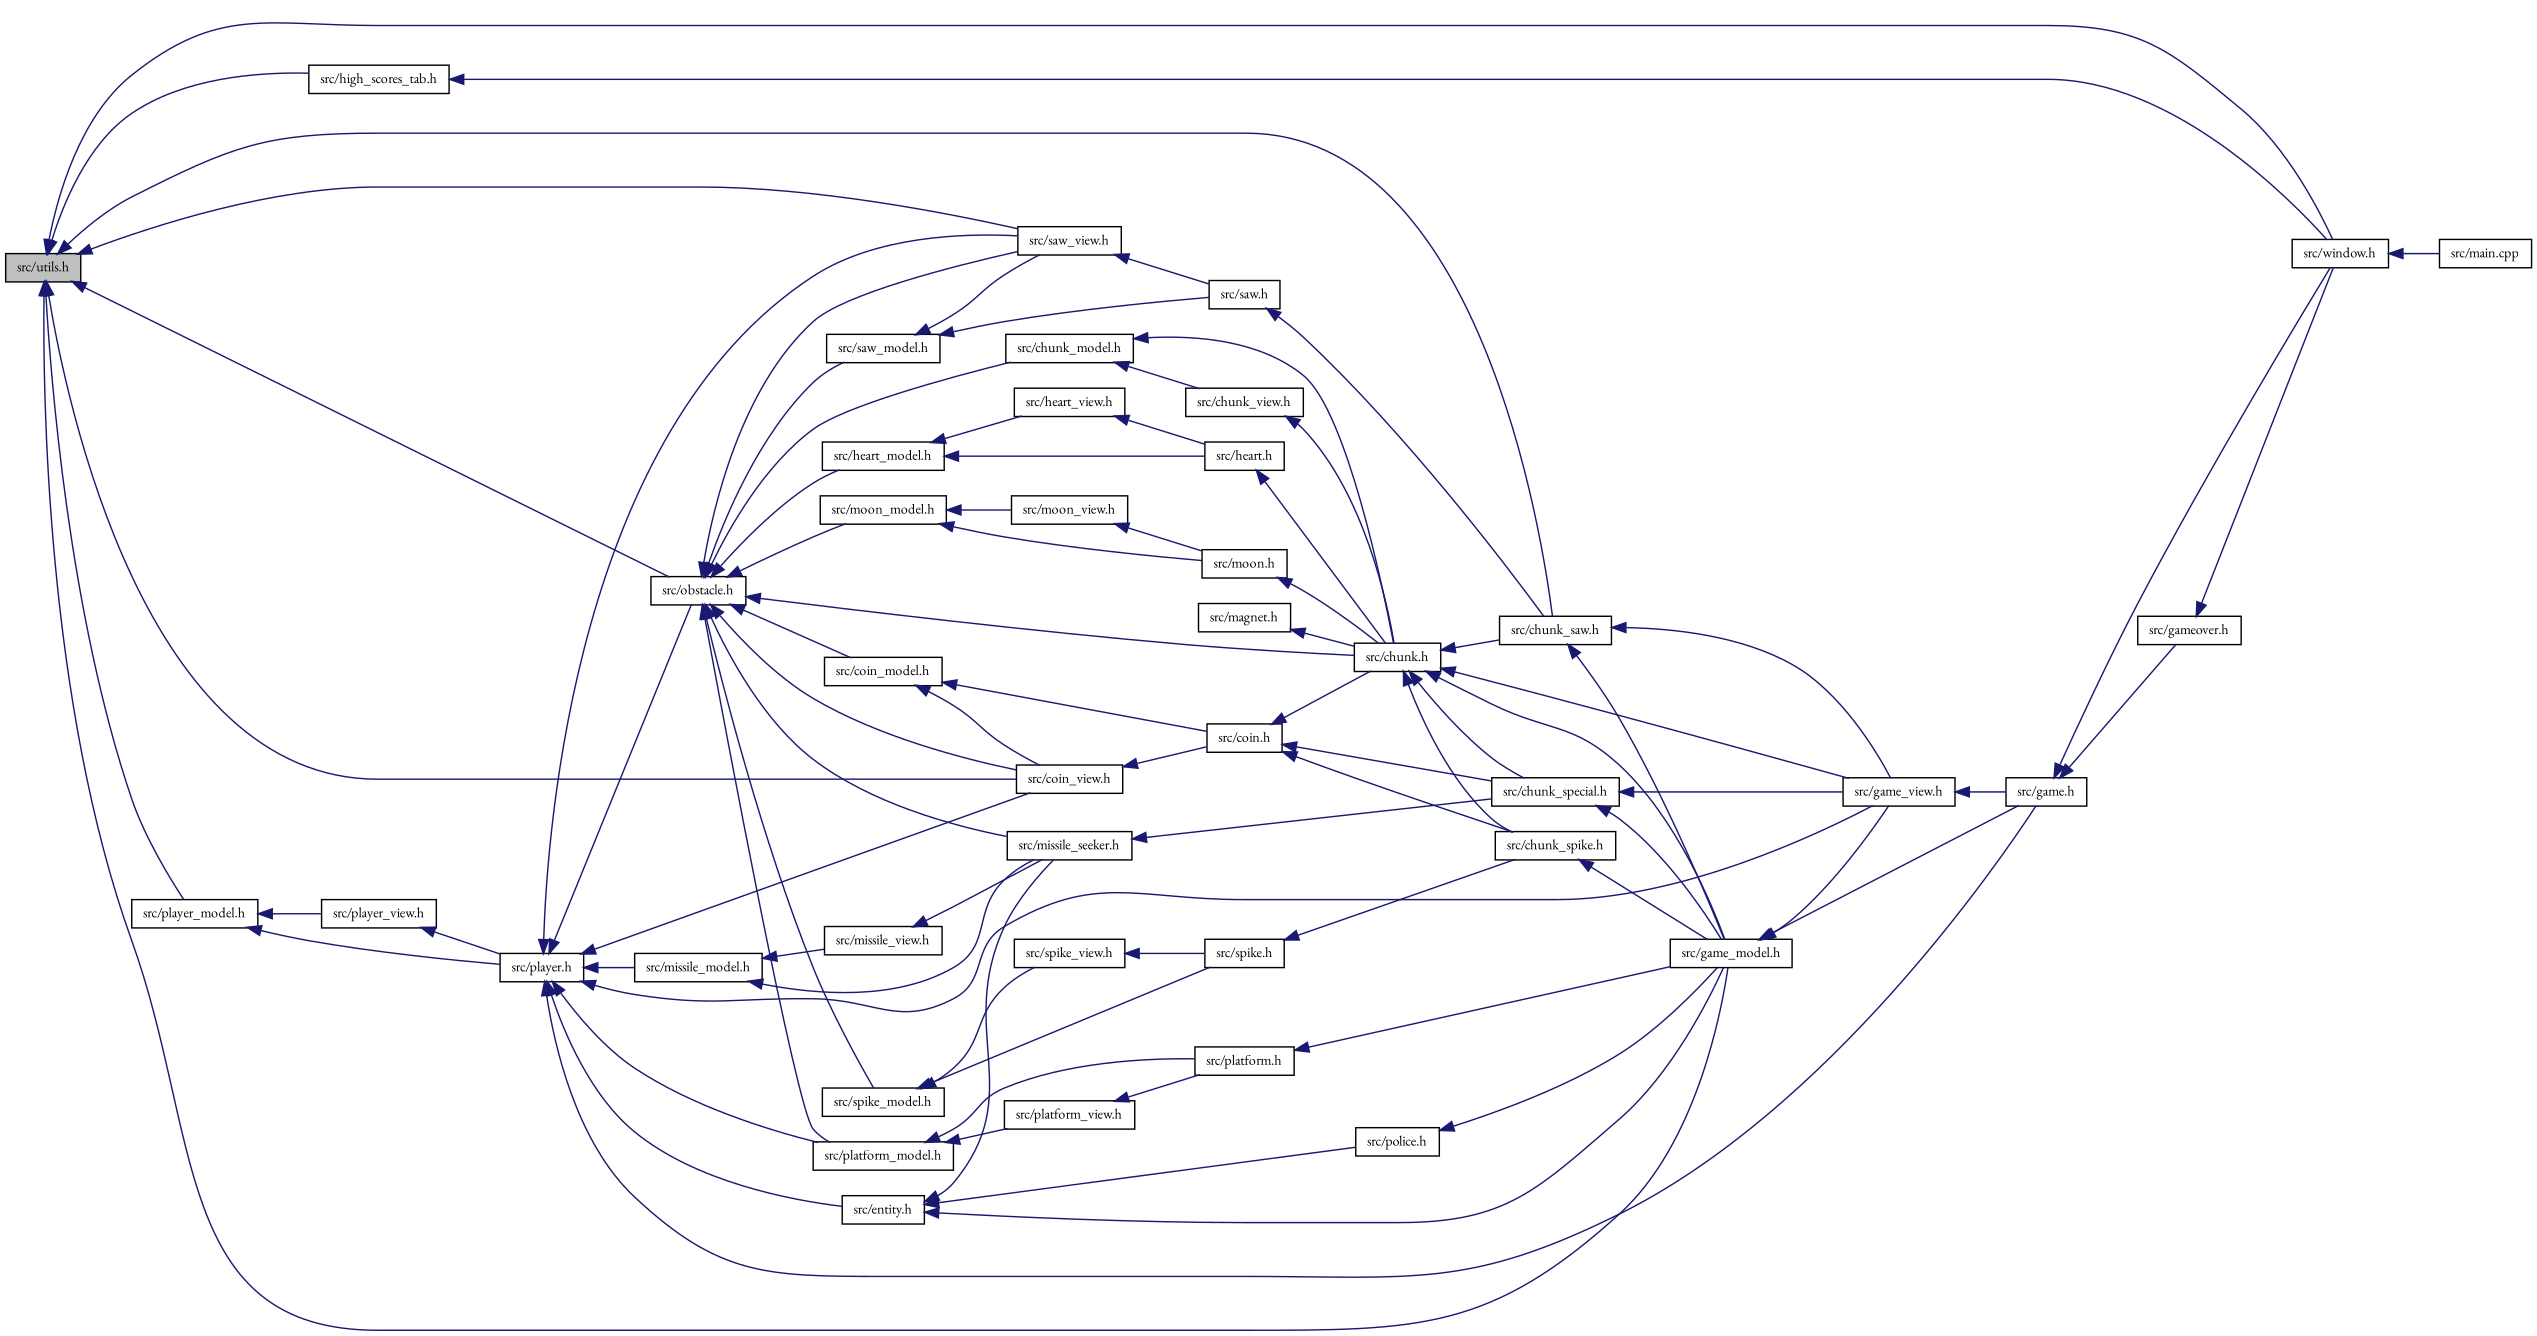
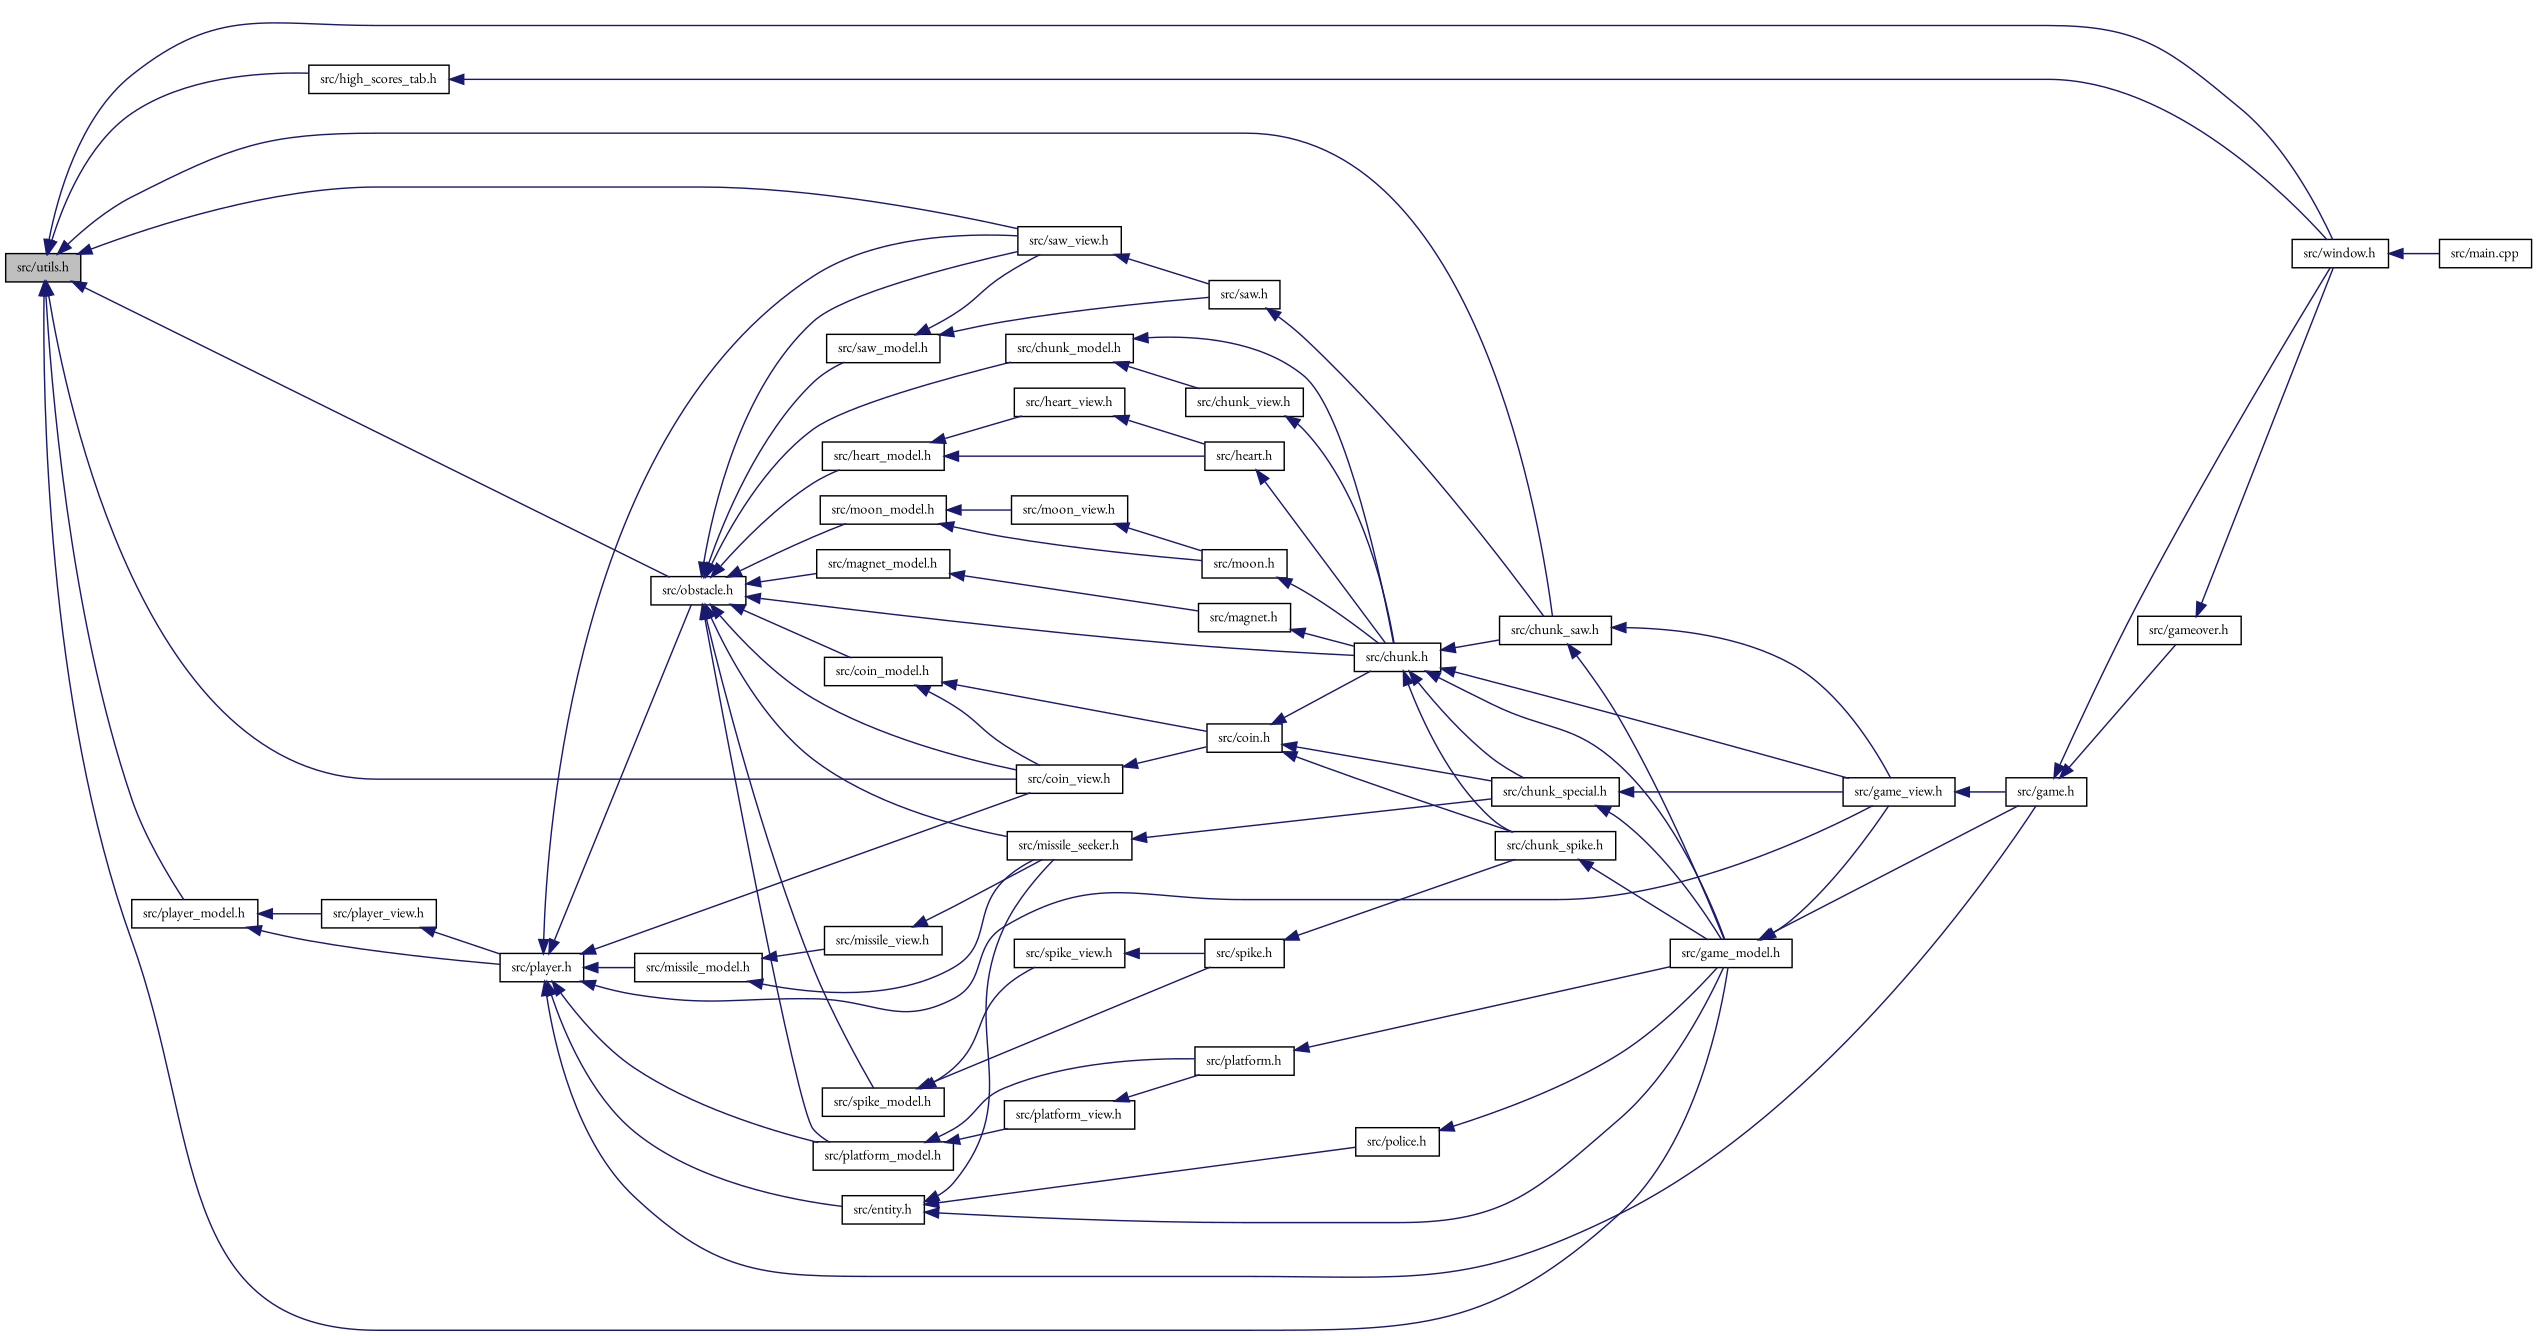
  digraph {
    fontname="EB Garamond"
    rankdir=LR
    node [color=black fillcolor=white fontname="EB Garamond" fontsize=10 shape=record style=filled]
    edge [color=midnightblue dir=back fontname="EB Garamond" fontsize=10 labelfontname=Helvetica labelfontsize=10 style=solid]
    n1 [fillcolor=grey75 fontcolor=black height=0.2 label="src/utils.h" width=0.4]
    n2 [height=0.2 label="src/window.h" width=0.4]
    n3 [height=0.2 label="src/player_model.h" width=0.4]
    n4 [height=0.2 label="src/obstacle.h" width=0.4]
    n5 [height=0.2 label="src/game_model.h" width=0.4]
    n6 [height=0.2 label="src/chunk_saw.h" width=0.4]
    n7 [height=0.2 label="src/coin_view.h" width=0.4]
    n8 [height=0.2 label="src/saw_view.h" width=0.4]
    n9 [height=0.2 label="src/high_scores_tab.h" width=0.4]
    n10 [height=0.2 label="src/main.cpp" width=0.4]
    n11 [height=0.2 label="src/player.h" width=0.4]
    n12 [height=0.2 label="src/player_view.h" width=0.4]
    n13 [height=0.2 label="src/platform_model.h" width=0.4]
    n14 [height=0.2 label="src/chunk_model.h" width=0.4]
    n15 [height=0.2 label="src/chunk.h" width=0.4]
    n16 [height=0.2 label="src/coin_model.h" width=0.4]
    n17 [height=0.2 label="src/heart_model.h" width=0.4]
    n18 [height=0.2 label="src/moon_model.h" width=0.4]
+   n19 [height=0.2 label="src/magnet_model.h" width=0.4]
    n20 [height=0.2 label="src/saw_model.h" width=0.4]
    n21 [height=0.2 label="src/missile_seeker.h" width=0.4]
    n22 [height=0.2 label="src/spike_model.h" width=0.4]
    n23 [height=0.2 label="src/game.h" width=0.4]
    n24 [height=0.2 label="src/game_view.h" width=0.4]
    n25 [height=0.2 label="src/coin.h" width=0.4]
    n26 [height=0.2 label="src/saw.h" width=0.4]
    n27 [height=0.2 label="src/entity.h" width=0.4]
    n28 [height=0.2 label="src/missile_model.h" width=0.4]
    n29 [height=0.2 label="src/gameover.h" width=0.4]
    n30 [height=0.2 label="src/platform.h" width=0.4]
    n31 [height=0.2 label="src/platform_view.h" width=0.4]
    n32 [height=0.2 label="src/police.h" width=0.4]
    n33 [height=0.2 label="src/missile_view.h" width=0.4]
    n34 [height=0.2 label="src/chunk_view.h" width=0.4]
    n35 [height=0.2 label="src/chunk_special.h" width=0.4]
    n36 [height=0.2 label="src/chunk_spike.h" width=0.4]
    n37 [height=0.2 label="src/heart.h" width=0.4]
    n38 [height=0.2 label="src/heart_view.h" width=0.4]
    n39 [height=0.2 label="src/moon.h" width=0.4]
    n40 [height=0.2 label="src/moon_view.h" width=0.4]
    n41 [height=0.2 label="src/magnet.h" width=0.4]
    n42 [height=0.2 label="src/spike.h" width=0.4]
    n43 [height=0.2 label="src/spike_view.h" width=0.4]
    n1 -> n2
    n1 -> n3
    n1 -> n4
    n1 -> n5
    n1 -> n6
    n1 -> n7
    n1 -> n8
    n1 -> n9
    n2 -> n10
    n3 -> n11
    n3 -> n12
    n4 -> n7
    n4 -> n8
    n4 -> n13
    n4 -> n14
    n4 -> n15
    n4 -> n16
    n4 -> n17
    n4 -> n18
+   n4 -> n19
    n4 -> n20
    n4 -> n21
    n4 -> n22
    n5 -> n23
    n5 -> n24
    n6 -> n5
    n6 -> n24
    n7 -> n25
    n8 -> n26
    n9 -> n2
    n11 -> n4
    n11 -> n7
    n11 -> n8
    n11 -> n13
    n11 -> n23
    n11 -> n24
    n11 -> n27
    n11 -> n28
    n12 -> n11
    n13 -> n30
    n13 -> n31
    n14 -> n15
    n14 -> n34
    n15 -> n5
    n15 -> n6
    n15 -> n24
    n15 -> n35
    n15 -> n36
    n16 -> n7
    n16 -> n25
    n17 -> n37
    n17 -> n38
    n18 -> n39
    n18 -> n40
+   n19 -> n41
    n20 -> n8
    n20 -> n26
    n21 -> n35
    n22 -> n42
    n22 -> n43
    n23 -> n2
    n23 -> n29
    n24 -> n23
    n25 -> n15
    n25 -> n35
    n25 -> n36
    n26 -> n6
    n27 -> n5
    n27 -> n21
    n27 -> n32
    n28 -> n21
    n28 -> n33
    n29 -> n2
    n30 -> n5
    n31 -> n30
    n32 -> n5
    n33 -> n21
    n34 -> n15
    n35 -> n5
    n35 -> n24
    n36 -> n5
    n37 -> n15
    n38 -> n37
    n39 -> n15
    n40 -> n39
    n41 -> n15
    n42 -> n36
    n43 -> n42
  }
